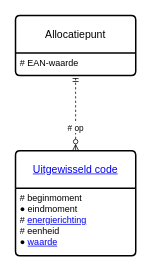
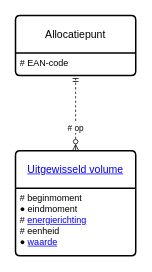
  <mxCell id="0" />
  <mxCell id="1" parent="0" />
  <mxCell id="2" value="Allocatiepunt" style="swimlane;childLayout=stackLayout;horizontal=1;startSize=50;horizontalStack=0;rounded=1;fontSize=14;fontStyle=0;strokeWidth=2;resizeParent=0;resizeLast=1;shadow=0;dashed=0;align=center;arcSize=4;whiteSpace=wrap;html=1;collapsible=0;" vertex="1" parent="1"><mxGeometry x="20" y="20" width="160" height="80" as="geometry" /></mxCell>
- <mxCell id="3" value="# EAN-waarde" style="align=left;strokeColor=none;fillColor=none;spacingLeft=4;fontSize=12;verticalAlign=top;resizable=0;rotatable=0;part=1;html=1;" vertex="1" parent="2"><mxGeometry y="50" width="160" height="30" as="geometry" /></mxCell>
- <mxCell id="4" value="&lt;a href=&quot;https://begrippen.netbeheernederland.nl/energiesysteembeheer/nl/page/energie-uitwisseling&quot;&gt;Uitgewisseld code&lt;/a&gt;" style="swimlane;childLayout=stackLayout;horizontal=1;startSize=50;horizontalStack=0;rounded=1;fontSize=14;fontStyle=0;strokeWidth=2;resizeParent=0;resizeLast=1;shadow=0;dashed=0;align=center;arcSize=4;whiteSpace=wrap;collapsible=0;html=1;" vertex="1" parent="1"><mxGeometry x="20" y="200" width="160" height="140" as="geometry" /></mxCell>
+ <mxCell id="3" value="# EAN-code" style="align=left;strokeColor=none;fillColor=none;spacingLeft=4;fontSize=12;verticalAlign=top;resizable=0;rotatable=0;part=1;html=1;" vertex="1" parent="2"><mxGeometry y="50" width="160" height="30" as="geometry" /></mxCell>
+ <mxCell id="4" value="&lt;a href=&quot;https://begrippen.netbeheernederland.nl/energiesysteembeheer/nl/page/energie-uitwisseling&quot;&gt;Uitgewisseld volume&lt;/a&gt;" style="swimlane;childLayout=stackLayout;horizontal=1;startSize=50;horizontalStack=0;rounded=1;fontSize=14;fontStyle=0;strokeWidth=2;resizeParent=0;resizeLast=1;shadow=0;dashed=0;align=center;arcSize=4;whiteSpace=wrap;collapsible=0;html=1;" vertex="1" parent="1"><mxGeometry x="20" y="200" width="160" height="140" as="geometry" /></mxCell>
  <mxCell id="5" value="&lt;div&gt;&lt;span style=&quot;background-color: initial;&quot;&gt;# beginmoment&lt;/span&gt;&lt;/div&gt;&lt;div&gt;&lt;span style=&quot;background-color: initial;&quot;&gt;● eindmoment&lt;/span&gt;&lt;/div&gt;&lt;div&gt;&lt;span style=&quot;background-color: initial;&quot;&gt;# &lt;a href=&quot;https://begrippen.netbeheernederland.nl/energiesysteembeheer/nl/page/afname&quot;&gt;energierichting&lt;/a&gt;&lt;/span&gt;&lt;/div&gt;&lt;div&gt;# eenheid&lt;br&gt;&lt;div&gt;● &lt;a href=&quot;https://begrippen.netbeheernederland.nl/energiesysteembeheer/nl/page/bieding-redispatch&quot;&gt;waarde&lt;/a&gt;&lt;/div&gt;&lt;/div&gt;" style="align=left;strokeColor=none;fillColor=none;spacingLeft=4;fontSize=12;verticalAlign=top;resizable=0;rotatable=0;part=1;html=1;" vertex="1" parent="4"><mxGeometry y="50" width="160" height="90" as="geometry" /></mxCell>
  <mxCell id="6" value="# op" style="endArrow=ERmandOne;html=1;rounded=0;startArrow=ERzeroToMany;startFill=0;endFill=0;dashed=1;" edge="1" parent="1" source="4" target="2"><mxGeometry x="-0.4" width="50" height="50" relative="1" as="geometry"><mxPoint x="-30" y="130" as="sourcePoint" /><mxPoint x="20" y="80" as="targetPoint" /><mxPoint as="offset" /></mxGeometry></mxCell>
